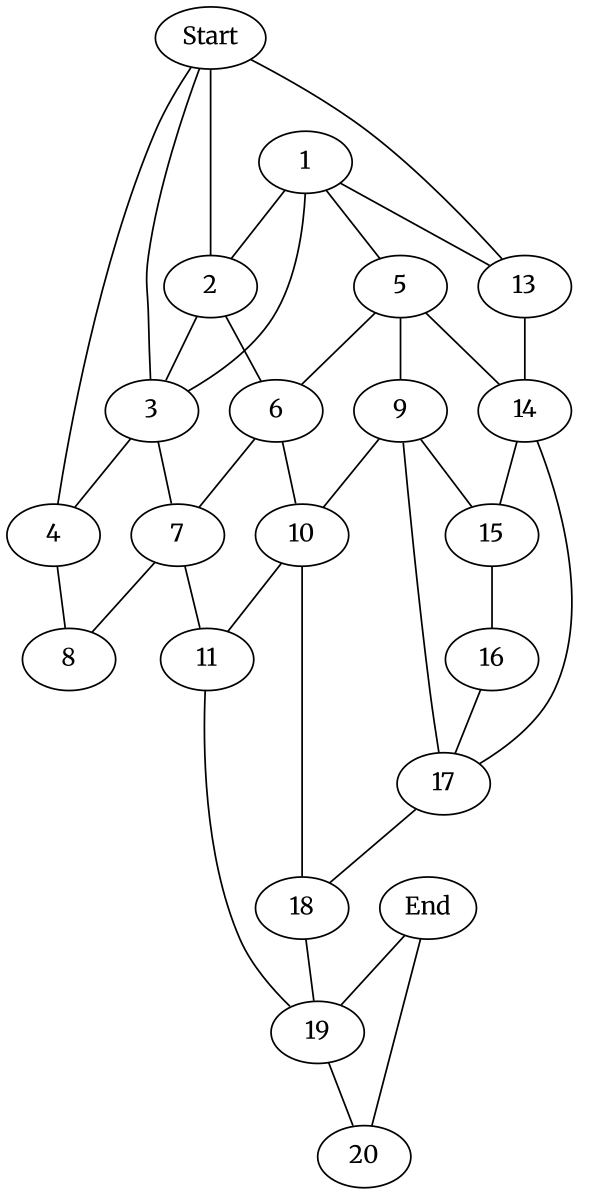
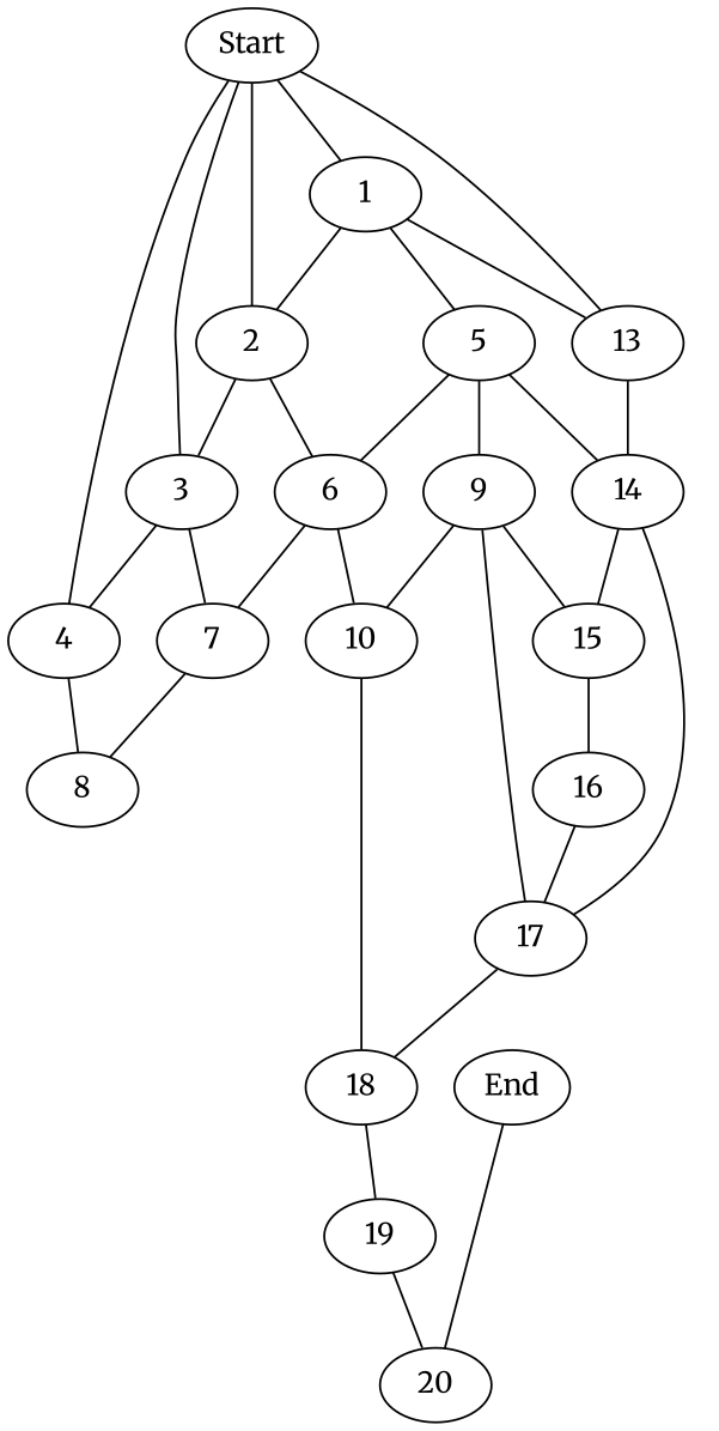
  graph {
    fontname=Merriweather
    node [fontname=Merriweather]
    edge [fontname=Merriweather]
    Start
    1
    2
    3
    4
    13
    5
    6
    7
    8
    14
    9
    10
-   11
    15
    17
    18
    19
    16
    20
    End
-   3 -- 1
+   Start -- 1
    Start -- 2
    Start -- 3
    Start -- 4
    Start -- 13
    1 -- 2
    1 -- 13
    1 -- 5
    2 -- 3
    2 -- 6
    3 -- 4
    3 -- 7
    4 -- 8
    13 -- 14
    5 -- 6
    5 -- 14
    5 -- 9
    6 -- 7
    6 -- 10
    7 -- 8
-   7 -- 11
    14 -- 15
    14 -- 17
    9 -- 10
    9 -- 15
    9 -- 17
-   10 -- 11
    10 -- 18
-   11 -- 19
    15 -- 16
    17 -- 18
    18 -- 19
    19 -- 20
    16 -- 17
-   End -- 19
    End -- 20
  }
